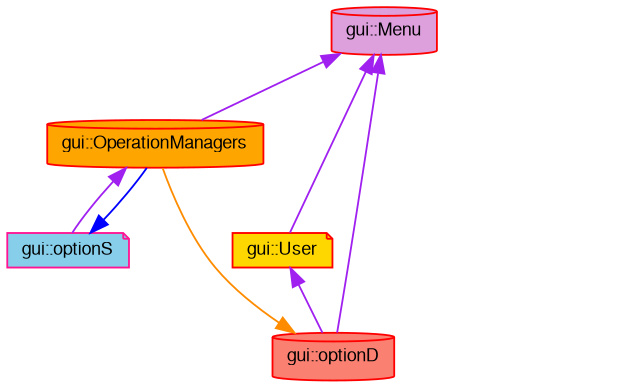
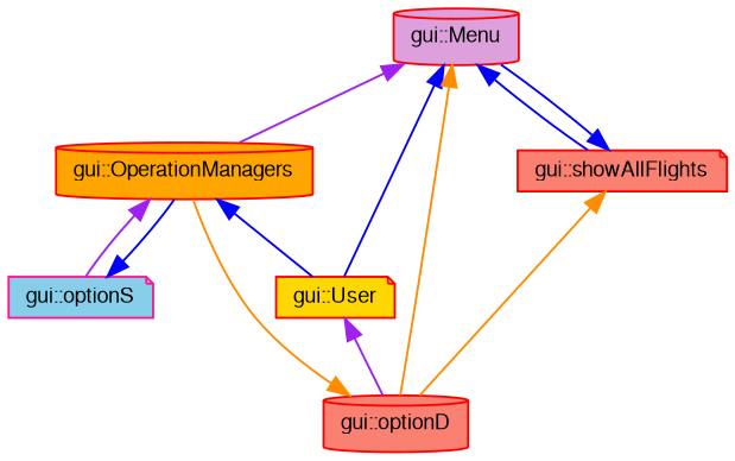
  digraph {
    rankdir=TB
    node [color=red fillcolor=salmon fontname=FreeSans fontsize=10 shape=cylinder style=filled]
    edge [color=blue dir=back fontname=FreeSans fontsize=10 labelfontname=FreeSans labelfontsize=10 style=solid]
    n1 [fillcolor=orange height=0.2 label="gui::OperationManagers" width=0.4]
    n2 [color=deeppink fillcolor=skyblue height=0.2 label="gui::optionS" shape=note width=0.4]
    n3 [fillcolor=gold height=0.2 label="gui::User" shape=note width=0.4]
    n4 [height=0.2 label="gui::optionD" width=0.4]
    n5 [fillcolor=plum height=0.2 label="gui::Menu" width=0.4]
+   n6 [height=0.2 label="gui::showAllFlights" shape=note width=0.4]
    n1 -> n2 [color=purple]
+   n1 -> n3
    n2 -> n1
    n3 -> n4 [color=purple]
    n4 -> n1 [color=darkorange]
    n5 -> n1 [color=purple]
-   n5 -> n3 [color=purple]
-   n5 -> n4 [color=purple]
+   n5 -> n3
+   n5 -> n4 [color=darkorange]
+   n5 -> n6
+   n6 -> n4 [color=darkorange]
+   n6 -> n5
  }
